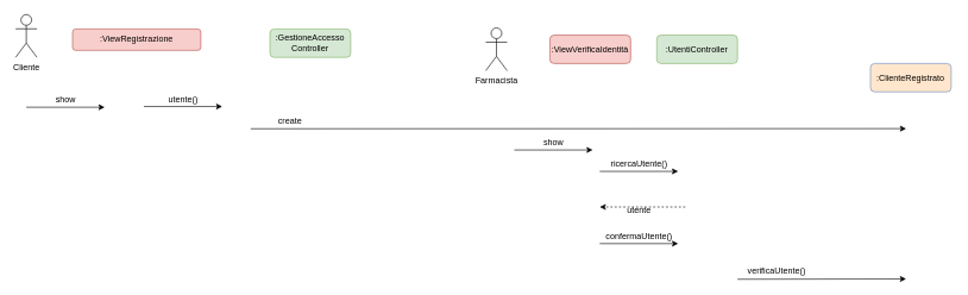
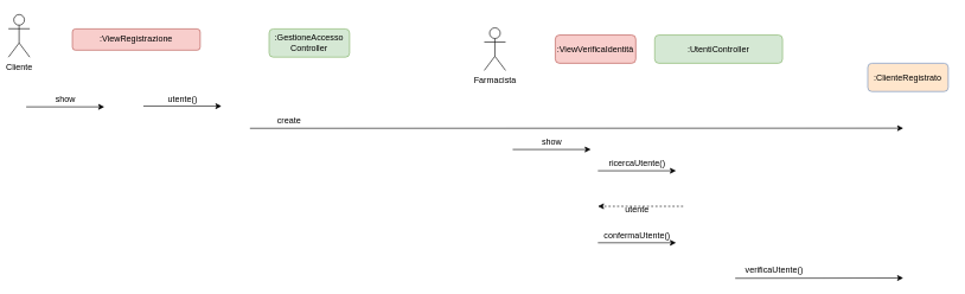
  <mxCell id="0" />
  <mxCell id="1" parent="0" />
- <mxCell id="2" value="Cliente" style="shape=umlActor;verticalLabelPosition=bottom;verticalAlign=top;html=1;outlineConnect=0;" vertex="1" parent="1"><mxGeometry x="20" y="20" width="30" height="60" as="geometry" /></mxCell>
+ <mxCell id="2" value="Cliente" style="shape=umlActor;verticalLabelPosition=bottom;verticalAlign=top;html=1;outlineConnect=0;" vertex="1" parent="1"><mxGeometry x="10" y="20" width="30" height="60" as="geometry" /></mxCell>
  <mxCell id="3" value=":ViewRegistrazione" style="rounded=1;whiteSpace=wrap;html=1;fillColor=#f8cecc;strokeColor=#b85450;" vertex="1" parent="1"><mxGeometry x="100" y="40.2" width="180" height="30" as="geometry" /></mxCell>
  <mxCell id="4" value="show" style="text;html=1;align=center;verticalAlign=middle;resizable=0;points=[];autosize=1;strokeColor=none;" vertex="1" parent="1"><mxGeometry x="70" y="130" width="40" height="20" as="geometry" /></mxCell>
  <mxCell id="5" value="" style="endArrow=classic;html=1;" edge="1" parent="1"><mxGeometry width="50" height="50" relative="1" as="geometry"><mxPoint x="35" y="150" as="sourcePoint" /><mxPoint x="145" y="150" as="targetPoint" /></mxGeometry></mxCell>
  <mxCell id="6" value=":GestioneAccesso&lt;br&gt;Controller" style="rounded=1;whiteSpace=wrap;html=1;fillColor=#d5e8d4;strokeColor=#82b366;" vertex="1" parent="1"><mxGeometry x="377" y="40.2" width="113.37" height="39.8" as="geometry" /></mxCell>
  <mxCell id="7" value="utente()" style="text;html=1;align=center;verticalAlign=middle;resizable=0;points=[];autosize=1;strokeColor=none;" vertex="1" parent="1"><mxGeometry x="225" y="129" width="60" height="20" as="geometry" /></mxCell>
  <mxCell id="8" value="" style="endArrow=classic;html=1;" edge="1" parent="1"><mxGeometry width="50" height="50" relative="1" as="geometry"><mxPoint x="200" y="149" as="sourcePoint" /><mxPoint x="310" y="149" as="targetPoint" /></mxGeometry></mxCell>
  <mxCell id="9" value="Farmacista" style="shape=umlActor;verticalLabelPosition=bottom;verticalAlign=top;html=1;outlineConnect=0;" vertex="1" parent="1"><mxGeometry x="680" y="38.71" width="30" height="60" as="geometry" /></mxCell>
- <mxCell id="10" value=":ViewVerificaIdentità" style="rounded=1;whiteSpace=wrap;html=1;fillColor=#f8cecc;strokeColor=#b85450;" vertex="1" parent="1"><mxGeometry x="770" y="48.81" width="113.37" height="39.8" as="geometry" /></mxCell>
- <mxCell id="11" value=":UtentiController" style="rounded=1;whiteSpace=wrap;html=1;fillColor=#d5e8d4;strokeColor=#82b366;" vertex="1" parent="1"><mxGeometry x="920" y="48.81" width="113.37" height="39.8" as="geometry" /></mxCell>
+ <mxCell id="10" value=":ViewVerificaIdentità" style="rounded=1;whiteSpace=wrap;html=1;fillColor=#f8cecc;strokeColor=#b85450;" vertex="1" parent="1"><mxGeometry x="780" y="48.81" width="113.37" height="39.8" as="geometry" /></mxCell>
+ <mxCell id="11" value=":UtentiController" style="rounded=1;whiteSpace=wrap;html=1;fillColor=#d5e8d4;strokeColor=#82b366;" vertex="1" parent="1"><mxGeometry x="920" y="48.81" width="180" height="39.8" as="geometry" /></mxCell>
  <mxCell id="12" value="" style="endArrow=classic;html=1;" edge="1" parent="1"><mxGeometry width="50" height="50" relative="1" as="geometry"><mxPoint x="840" y="341.39" as="sourcePoint" /><mxPoint x="950" y="341.39" as="targetPoint" /></mxGeometry></mxCell>
  <mxCell id="13" value="confermaUtente()" style="text;html=1;align=center;verticalAlign=middle;resizable=0;points=[];autosize=1;strokeColor=none;" vertex="1" parent="1"><mxGeometry x="840" y="321.39" width="110" height="20" as="geometry" /></mxCell>
  <mxCell id="14" value="" style="endArrow=classic;html=1;" edge="1" parent="1"><mxGeometry width="50" height="50" relative="1" as="geometry"><mxPoint x="840" y="240" as="sourcePoint" /><mxPoint x="950" y="240" as="targetPoint" /></mxGeometry></mxCell>
  <mxCell id="15" value="ricercaUtente()" style="text;html=1;align=center;verticalAlign=middle;resizable=0;points=[];autosize=1;strokeColor=none;" vertex="1" parent="1"><mxGeometry x="850" y="220" width="90" height="20" as="geometry" /></mxCell>
  <mxCell id="16" value="" style="endArrow=classic;html=1;dashed=1;" edge="1" parent="1"><mxGeometry width="50" height="50" relative="1" as="geometry"><mxPoint x="960" y="290" as="sourcePoint" /><mxPoint x="840" y="290" as="targetPoint" /></mxGeometry></mxCell>
  <mxCell id="17" value="utente" style="text;html=1;align=center;verticalAlign=middle;resizable=0;points=[];autosize=1;strokeColor=none;" vertex="1" parent="1"><mxGeometry x="870" y="285" width="50" height="20" as="geometry" /></mxCell>
  <mxCell id="18" value=":ClienteRegistrato" style="rounded=1;whiteSpace=wrap;html=1;fillColor=#ffe6cc;strokeColor=#6c8ebf;" vertex="1" parent="1"><mxGeometry x="1220" y="88.61" width="113.37" height="39.8" as="geometry" /></mxCell>
  <mxCell id="19" value="create" style="text;html=1;align=center;verticalAlign=middle;resizable=0;points=[];autosize=1;strokeColor=none;" vertex="1" parent="1"><mxGeometry x="380" y="158.81" width="50" height="20" as="geometry" /></mxCell>
  <mxCell id="20" value="" style="endArrow=classic;html=1;" edge="1" parent="1"><mxGeometry width="50" height="50" relative="1" as="geometry"><mxPoint x="350" y="180.2" as="sourcePoint" /><mxPoint x="1270" y="180" as="targetPoint" /></mxGeometry></mxCell>
  <mxCell id="21" value="verificaUtente()" style="text;html=1;align=center;verticalAlign=middle;resizable=0;points=[];autosize=1;strokeColor=none;" vertex="1" parent="1"><mxGeometry x="1038.37" y="370" width="100" height="20" as="geometry" /></mxCell>
  <mxCell id="22" value="" style="endArrow=classic;html=1;" edge="1" parent="1"><mxGeometry width="50" height="50" relative="1" as="geometry"><mxPoint x="1033.37" y="391.39" as="sourcePoint" /><mxPoint x="1270" y="391" as="targetPoint" /></mxGeometry></mxCell>
  <mxCell id="23" value="show" style="text;html=1;align=center;verticalAlign=middle;resizable=0;points=[];autosize=1;strokeColor=none;" vertex="1" parent="1"><mxGeometry x="755" y="190" width="40" height="20" as="geometry" /></mxCell>
  <mxCell id="24" value="" style="endArrow=classic;html=1;" edge="1" parent="1"><mxGeometry width="50" height="50" relative="1" as="geometry"><mxPoint x="720" y="210" as="sourcePoint" /><mxPoint x="830" y="210" as="targetPoint" /></mxGeometry></mxCell>
